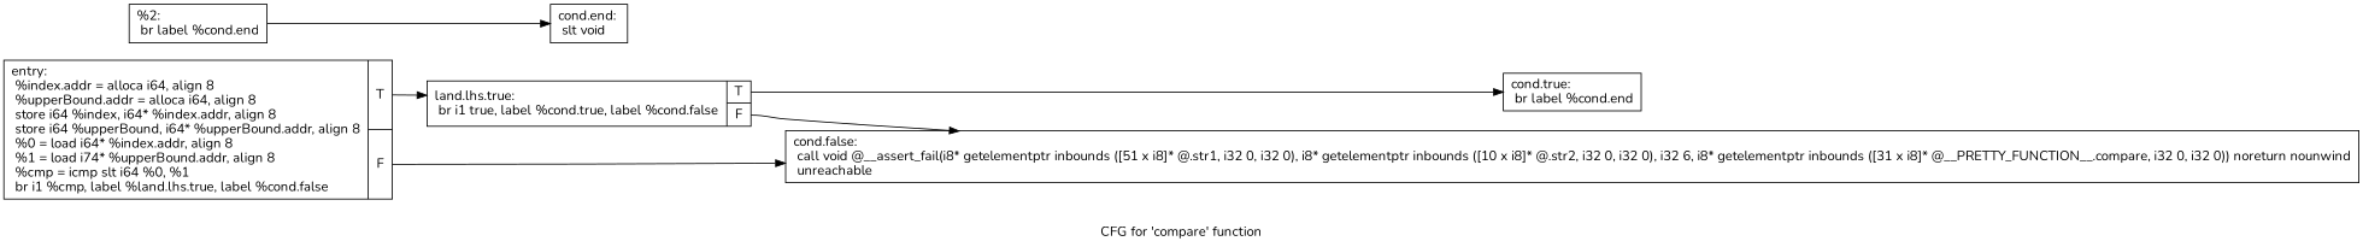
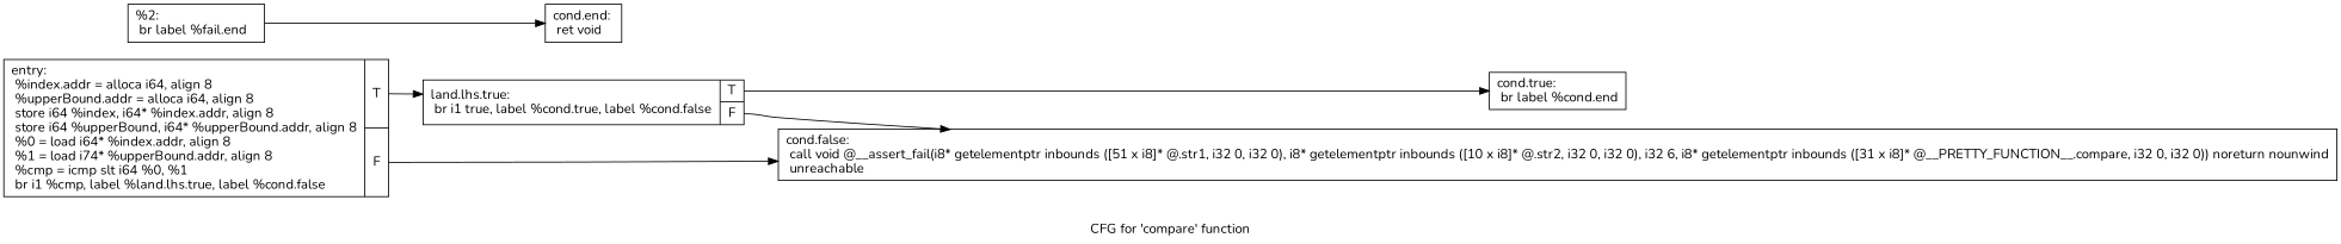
  digraph {
    fontname=Nunito
    label="CFG for 'compare' function"
    rankdir=LR
    node [fontname=Nunito shape=record]
    edge [fontname=Nunito tailport=s0]
    n1 [label="{entry:\l  %index.addr = alloca i64, align 8\l  %upperBound.addr = alloca i64, align 8\l  store i64 %index, i64* %index.addr, align 8\l  store i64 %upperBound, i64* %upperBound.addr, align 8\l  %0 = load i64* %index.addr, align 8\l  %1 = load i74* %upperBound.addr, align 8\l  %cmp = icmp slt i64 %0, %1\l  br i1 %cmp, label %land.lhs.true, label %cond.false\l|{<s0>T|<s1>F}}"]
    n2 [label="{land.lhs.true:                                    \l  br i1 true, label %cond.true, label %cond.false\l|{<s0>T|<s1>F}}"]
    n3 [label="{cond.false:                                       \l  call void @__assert_fail(i8* getelementptr inbounds ([51 x i8]* @.str1, i32 0, i32 0), i8* getelementptr inbounds ([10 x i8]* @.str2, i32 0, i32 0), i32 6, i8* getelementptr inbounds ([31 x i8]* @__PRETTY_FUNCTION__.compare, i32 0, i32 0)) noreturn nounwind\l  unreachable\l}"]
    n4 [label="{cond.true:                                        \l  br label %cond.end\l}"]
-   n5 [label="{cond.end:                                         \l  slt void\l}"]
-   n6 [label="{%2:                                                  \l  br label %cond.end\l}"]
+   n5 [label="{cond.end:                                         \l  ret void\l}"]
+   n6 [label="{%2:                                                  \l  br label %fail.end\l}"]
    n1 -> n2
    n1 -> n3 [tailport=s1]
    n2 -> n3 [tailport=s1]
    n2 -> n4
    n6 -> n5 [tailport=""]
  }
